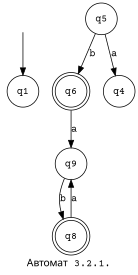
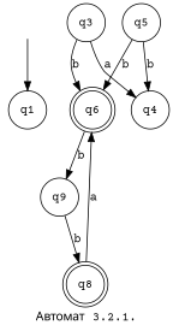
  digraph {
    fontname="Courier Prime"
    label="Автомат 3.2.1."
    rankdir=TB
    node [fontname="Courier Prime" shape=circle]
    edge [fontname="Courier Prime"]
    "" [shape=none]
    q1
    q6 [shape=doublecircle]
+   q3
    q4
    n6 [label=q9]
    q8 [shape=doublecircle]
    q5
    "" -> q1
-   q6 -> n6 [label=a]
+   q6 -> n6 [label=b]
+   q3 -> q6 [label=b]
+   q3 -> q4 [label=a]
    n6 -> q8 [label=b]
-   q8 -> n6 [label=a]
+   q8 -> q6 [label=a]
    q5 -> q6 [label=b]
-   q5 -> q4 [label=a]
+   q5 -> q4 [label=b]
  }
